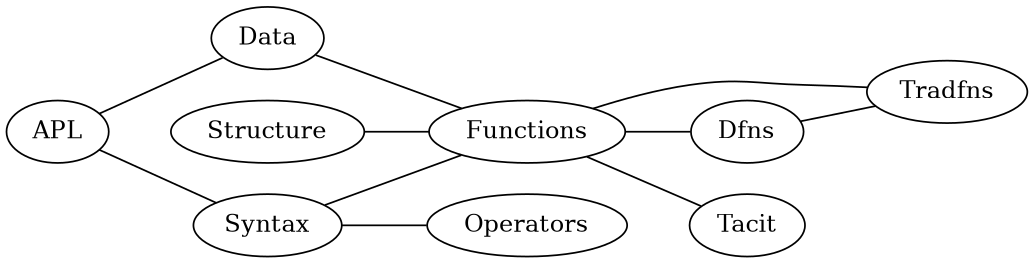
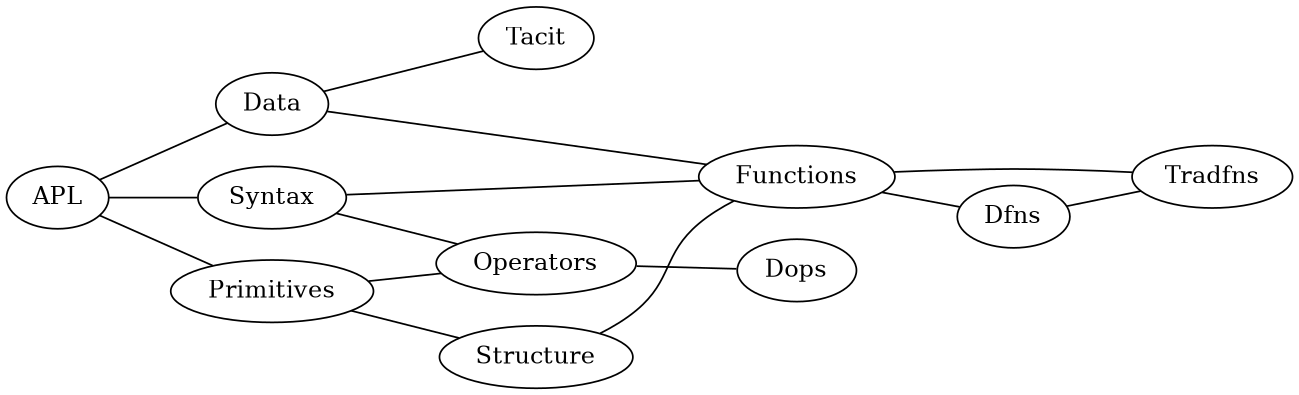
  graph {
    rankdir=LR
    APL
    Syntax
+   Primitives
    Data
    Functions
    Operators
    Structure
    Tradfns
    Dfns
    Tacit
+   Dops
    APL -- Syntax
+   APL -- Primitives
    APL -- Data
    Syntax -- Functions
    Syntax -- Operators
+   Primitives -- Operators
+   Primitives -- Structure
    Data -- Functions
    Functions -- Tradfns
    Functions -- Dfns
-   Functions -- Tacit
+   Data -- Tacit
+   Operators -- Dops
    Structure -- Functions
    Dfns -- Tradfns
  }
